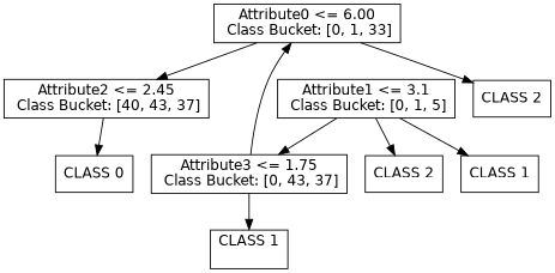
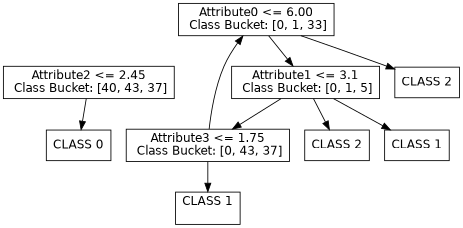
  digraph {
    node [fontname=helvetica shape=box]
    edge [fontname=helvetica]
    n1 [label="Attribute2 <= 2.45\n Class Bucket: [40, 43, 37]"]
    n2 [label="CLASS 0\n"]
    n3 [label="Attribute3 <= 1.75\n Class Bucket: [0, 43, 37]"]
    n4 [label="CLASS 1\n "]
    n5 [label="Attribute0 <= 6.00\n Class Bucket: [0, 1, 33]"]
    n6 [label="Attribute1 <= 3.1\n Class Bucket: [0, 1, 5]"]
    n7 [label="CLASS 2\n"]
    n8 [label="CLASS 2\n"]
    n9 [label="CLASS 1\n"]
    n1 -> n2
    n3 -> n4
    n3 -> n5
-   n5 -> n1
+   n5 -> n6
    n5 -> n7
    n6 -> n3
    n6 -> n8
    n6 -> n9
  }
